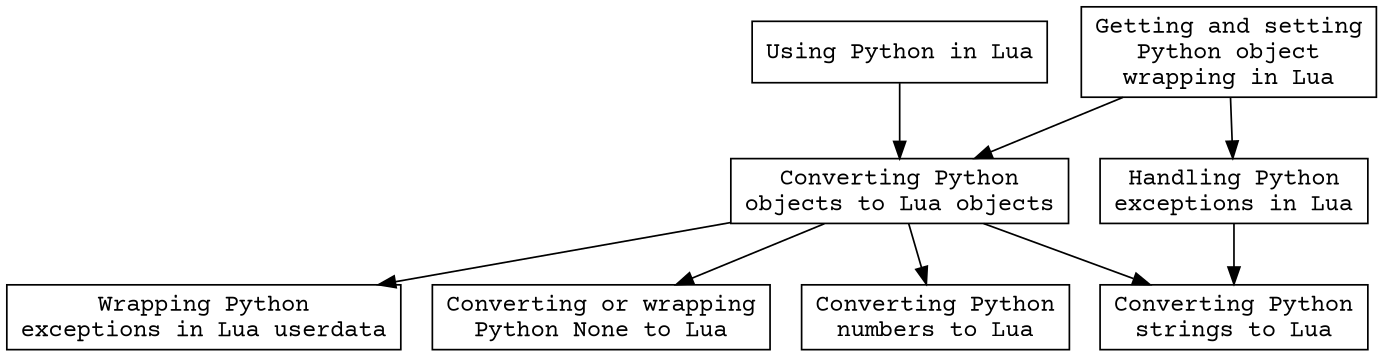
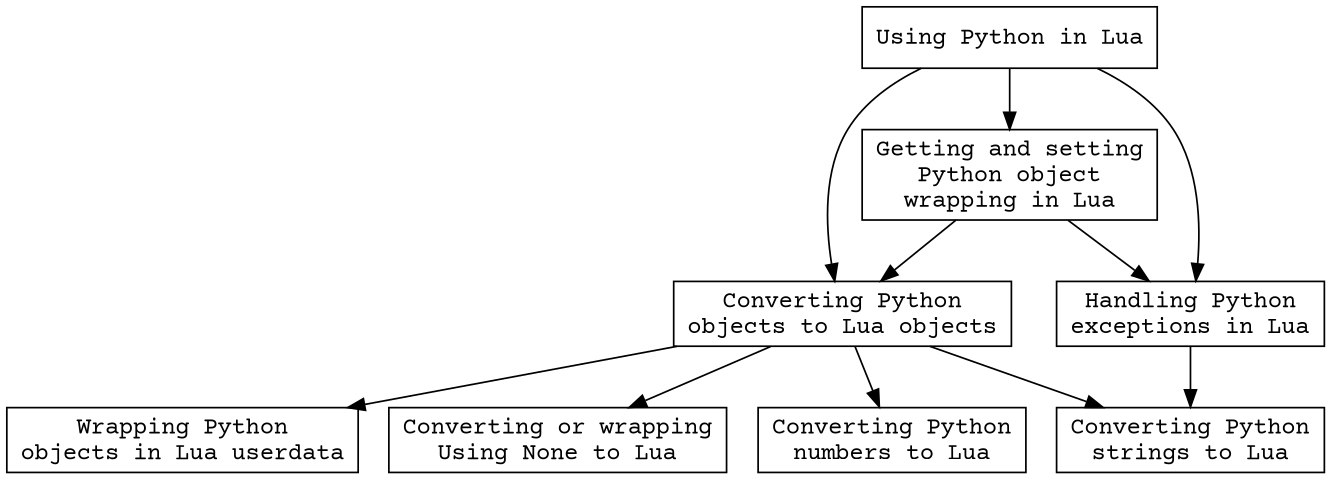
  digraph {
    fontname="Courier Prime"
    node [fontname="Courier Prime" shape=rectangle]
    edge [fontname="Courier Prime"]
    n1 [label=<Using Python in Lua>]
    n2 [label=<Converting Python<BR/>objects to Lua objects>]
    n3 [label=<Getting and setting<BR/>Python object<BR/>wrapping in Lua>]
    n4 [label=<Handling Python<BR/>exceptions in Lua>]
-   n5 [label=<Wrapping Python<BR/>exceptions in Lua userdata>]
-   n6 [label=<Converting or wrapping<BR/>Python None to Lua>]
+   n5 [label=<Wrapping Python<BR/>objects in Lua userdata>]
+   n6 [label=<Converting or wrapping<BR/>Using None to Lua>]
    n7 [label=<Converting Python<BR/>strings to Lua>]
    n8 [label=<Converting Python<BR/>numbers to Lua>]
    n1 -> n2
+   n1 -> n3
+   n1 -> n4
    n2 -> n5
    n2 -> n6
    n2 -> n7
    n2 -> n8
    n3 -> n2
    n3 -> n4
    n4 -> n7
  }
